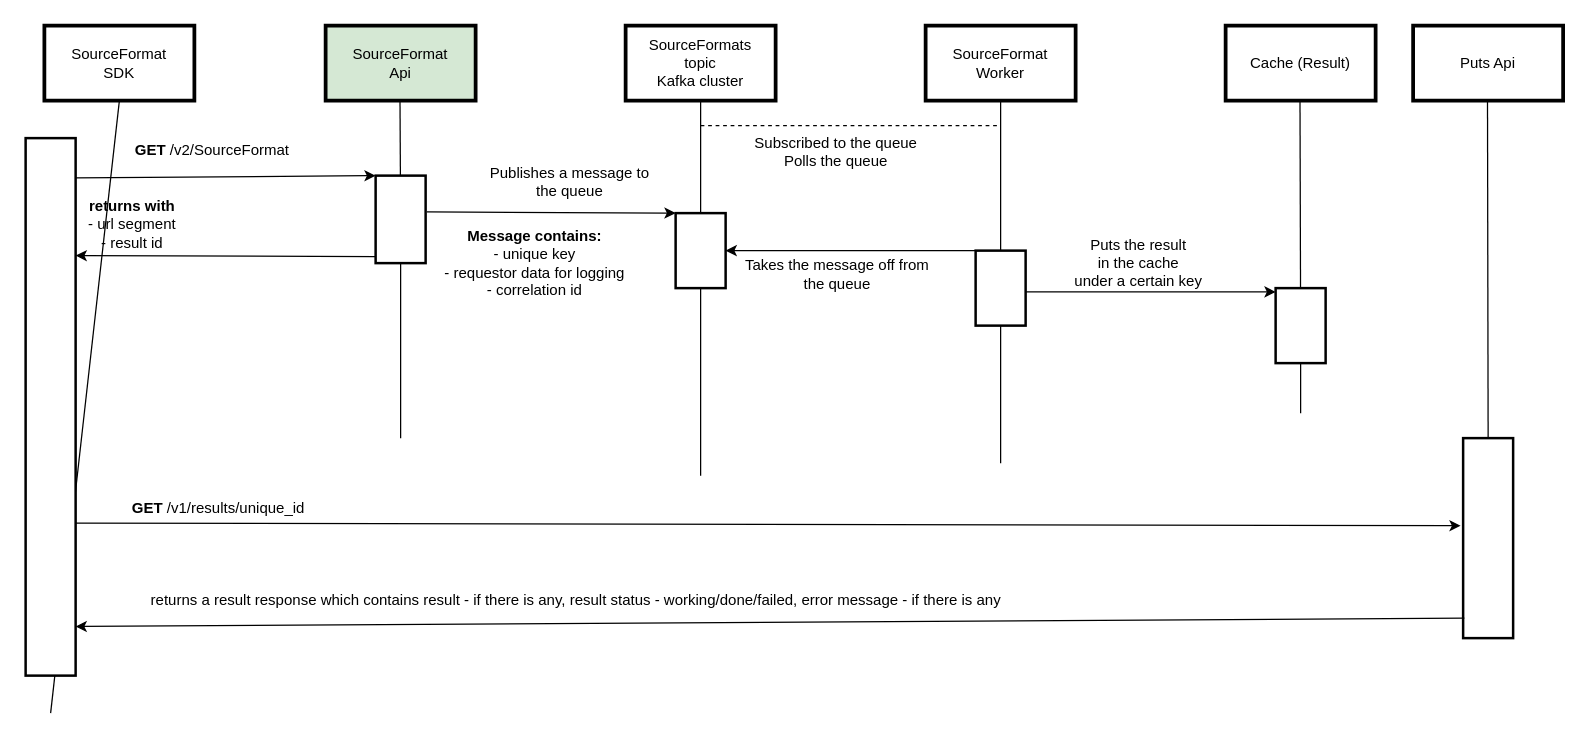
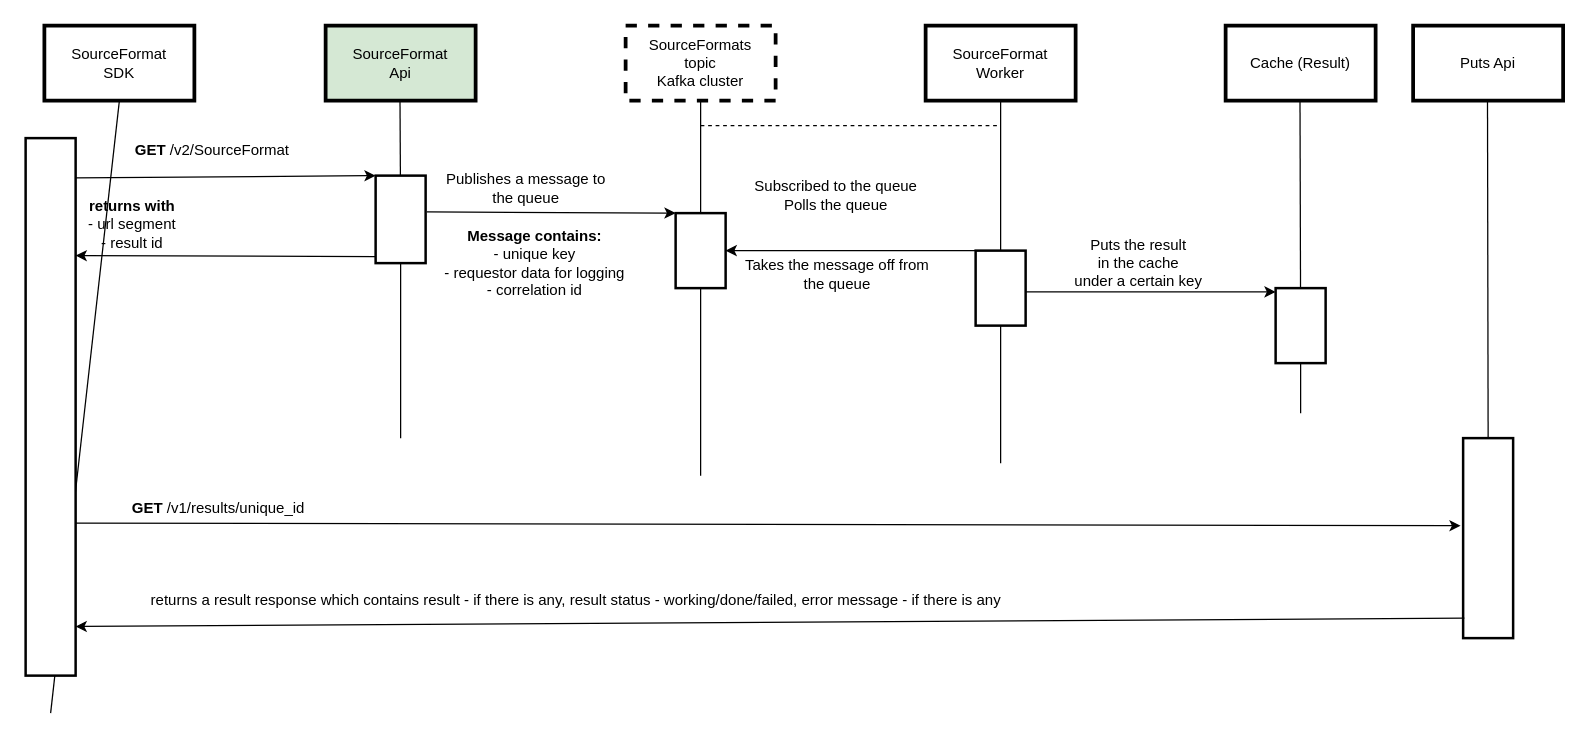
  <mxCell id="0" />
  <mxCell id="1" parent="0" />
  <mxCell id="2" value="SourceFormat&lt;br&gt;SDK" style="rounded=0;whiteSpace=wrap;html=1;strokeWidth=3;" parent="1" vertex="1"><mxGeometry x="35" y="20" width="120" height="60" as="geometry" /></mxCell>
  <mxCell id="3" value="SourceFormat&lt;br&gt;Api" style="rounded=0;whiteSpace=wrap;html=1;strokeWidth=3;fillColor=#d5e8d4;" parent="1" vertex="1"><mxGeometry x="260" y="20" width="120" height="60" as="geometry" /></mxCell>
  <mxCell id="4" value="" style="endArrow=none;html=1;rounded=0;entryX=0.5;entryY=1;entryDx=0;entryDy=0;" parent="1" target="2" edge="1"><mxGeometry width="50" height="50" relative="1" as="geometry"><mxPoint x="40" y="570" as="sourcePoint" /><mxPoint x="460" y="390" as="targetPoint" /></mxGeometry></mxCell>
  <mxCell id="5" value="" style="endArrow=none;html=1;rounded=0;entryX=0.5;entryY=1;entryDx=0;entryDy=0;startArrow=none;" parent="1" source="7" edge="1"><mxGeometry width="50" height="50" relative="1" as="geometry"><mxPoint x="319.5" y="790" as="sourcePoint" /><mxPoint x="319.5" y="80" as="targetPoint" /></mxGeometry></mxCell>
  <mxCell id="6" value="" style="rounded=0;whiteSpace=wrap;html=1;strokeWidth=2;" parent="1" vertex="1"><mxGeometry x="20" y="110" width="40" height="430" as="geometry" /></mxCell>
  <mxCell id="7" value="" style="rounded=0;whiteSpace=wrap;html=1;strokeWidth=2;" parent="1" vertex="1"><mxGeometry x="300" y="140" width="40" height="70" as="geometry" /></mxCell>
  <mxCell id="8" value="" style="endArrow=none;html=1;rounded=0;entryX=0.5;entryY=1;entryDx=0;entryDy=0;startArrow=none;" parent="1" target="7" edge="1"><mxGeometry width="50" height="50" relative="1" as="geometry"><mxPoint x="320" y="350" as="sourcePoint" /><mxPoint x="319.5" y="80" as="targetPoint" /></mxGeometry></mxCell>
  <mxCell id="9" value="" style="endArrow=classic;html=1;rounded=0;exitX=1;exitY=0.074;exitDx=0;exitDy=0;entryX=0;entryY=0;entryDx=0;entryDy=0;exitPerimeter=0;" parent="1" source="6" target="7" edge="1"><mxGeometry width="50" height="50" relative="1" as="geometry"><mxPoint x="410" y="440" as="sourcePoint" /><mxPoint x="460" y="390" as="targetPoint" /></mxGeometry></mxCell>
  <mxCell id="10" value="&lt;b&gt;GET&lt;/b&gt; /v2/SourceFormat" style="text;html=1;align=center;verticalAlign=middle;resizable=0;points=[];autosize=1;strokeColor=none;fillColor=none;" parent="1" vertex="1"><mxGeometry x="99" y="110" width="140" height="20" as="geometry" /></mxCell>
- <mxCell id="11" value="SourceFormats&lt;br&gt;topic&lt;br&gt;Kafka cluster" style="rounded=0;whiteSpace=wrap;html=1;strokeWidth=3;" parent="1" vertex="1"><mxGeometry x="500" y="20" width="120" height="60" as="geometry" /></mxCell>
+ <mxCell id="11" value="SourceFormats&lt;br&gt;topic&lt;br&gt;Kafka cluster" style="rounded=0;whiteSpace=wrap;html=1;strokeWidth=3;dashed=1;" parent="1" vertex="1"><mxGeometry x="500" y="20" width="120" height="60" as="geometry" /></mxCell>
  <mxCell id="12" value="" style="endArrow=none;html=1;rounded=0;entryX=0.5;entryY=1;entryDx=0;entryDy=0;startArrow=none;" parent="1" source="13" target="11" edge="1"><mxGeometry width="50" height="50" relative="1" as="geometry"><mxPoint x="560" y="800" as="sourcePoint" /><mxPoint x="560" y="160" as="targetPoint" /></mxGeometry></mxCell>
  <mxCell id="13" value="" style="rounded=0;whiteSpace=wrap;html=1;strokeWidth=2;" parent="1" vertex="1"><mxGeometry x="540" y="170" width="40" height="60" as="geometry" /></mxCell>
  <mxCell id="14" value="" style="endArrow=none;html=1;rounded=0;entryX=0.5;entryY=1;entryDx=0;entryDy=0;" parent="1" target="13" edge="1"><mxGeometry width="50" height="50" relative="1" as="geometry"><mxPoint x="560" y="380" as="sourcePoint" /><mxPoint x="560" y="80" as="targetPoint" /></mxGeometry></mxCell>
  <mxCell id="15" value="" style="endArrow=classic;html=1;rounded=0;exitX=1.025;exitY=0.414;exitDx=0;exitDy=0;entryX=0;entryY=0;entryDx=0;entryDy=0;exitPerimeter=0;" parent="1" source="7" target="13" edge="1"><mxGeometry width="50" height="50" relative="1" as="geometry"><mxPoint x="410" y="430" as="sourcePoint" /><mxPoint x="460" y="380" as="targetPoint" /></mxGeometry></mxCell>
- <mxCell id="16" value="Publishes a message to &lt;br&gt;the queue" style="text;html=1;align=center;verticalAlign=middle;resizable=0;points=[];autosize=1;strokeColor=none;fillColor=none;" parent="1" vertex="1"><mxGeometry x="385" y="130" width="140" height="30" as="geometry" /></mxCell>
+ <mxCell id="16" value="Publishes a message to &lt;br&gt;the queue" style="text;html=1;align=center;verticalAlign=middle;resizable=0;points=[];autosize=1;strokeColor=none;fillColor=none;" parent="1" vertex="1"><mxGeometry x="350" y="135" width="140" height="30" as="geometry" /></mxCell>
  <mxCell id="17" value="SourceFormat&lt;br&gt;Worker" style="rounded=0;whiteSpace=wrap;html=1;strokeWidth=3;" parent="1" vertex="1"><mxGeometry x="740" y="20" width="120" height="60" as="geometry" /></mxCell>
  <mxCell id="18" value="" style="endArrow=none;html=1;rounded=0;entryX=0.5;entryY=1;entryDx=0;entryDy=0;startArrow=none;" parent="1" source="21" target="17" edge="1"><mxGeometry width="50" height="50" relative="1" as="geometry"><mxPoint x="800" y="800" as="sourcePoint" /><mxPoint x="799.5" y="100" as="targetPoint" /></mxGeometry></mxCell>
  <mxCell id="19" value="" style="endArrow=none;dashed=1;html=1;rounded=0;" parent="1" edge="1"><mxGeometry width="50" height="50" relative="1" as="geometry"><mxPoint x="560" y="100" as="sourcePoint" /><mxPoint x="800" y="100" as="targetPoint" /></mxGeometry></mxCell>
- <mxCell id="20" value="Subscribed to the queue&lt;br&gt;Polls the queue" style="text;html=1;align=center;verticalAlign=middle;resizable=0;points=[];autosize=1;strokeColor=none;fillColor=none;" parent="1" vertex="1"><mxGeometry x="593" y="106" width="150" height="30" as="geometry" /></mxCell>
+ <mxCell id="20" value="Subscribed to the queue&lt;br&gt;Polls the queue" style="text;html=1;align=center;verticalAlign=middle;resizable=0;points=[];autosize=1;strokeColor=none;fillColor=none;" parent="1" vertex="1"><mxGeometry x="593" y="141" width="150" height="30" as="geometry" /></mxCell>
  <mxCell id="21" value="" style="rounded=0;whiteSpace=wrap;html=1;strokeWidth=2;" parent="1" vertex="1"><mxGeometry x="780" y="200" width="40" height="60" as="geometry" /></mxCell>
  <mxCell id="22" value="" style="endArrow=none;html=1;rounded=0;entryX=0.5;entryY=1;entryDx=0;entryDy=0;" parent="1" target="21" edge="1"><mxGeometry width="50" height="50" relative="1" as="geometry"><mxPoint x="800" y="370" as="sourcePoint" /><mxPoint x="800" y="80" as="targetPoint" /></mxGeometry></mxCell>
  <mxCell id="23" value="" style="endArrow=classic;html=1;rounded=0;exitX=1;exitY=0.5;exitDx=0;exitDy=0;entryX=0;entryY=0;entryDx=0;entryDy=0;strokeColor=none;" parent="1" edge="1"><mxGeometry width="50" height="50" relative="1" as="geometry"><mxPoint x="580" y="200" as="sourcePoint" /><mxPoint x="780" y="200" as="targetPoint" /></mxGeometry></mxCell>
  <mxCell id="24" value="" style="endArrow=classic;html=1;rounded=0;exitX=0;exitY=0;exitDx=0;exitDy=0;entryX=1;entryY=0.5;entryDx=0;entryDy=0;" parent="1" source="21" target="13" edge="1"><mxGeometry width="50" height="50" relative="1" as="geometry"><mxPoint x="460" y="370" as="sourcePoint" /><mxPoint x="410" y="420" as="targetPoint" /></mxGeometry></mxCell>
  <mxCell id="25" value="Takes the message off from&lt;br&gt;the queue" style="text;html=1;align=center;verticalAlign=middle;resizable=0;points=[];autosize=1;strokeColor=none;fillColor=none;" parent="1" vertex="1"><mxGeometry x="589" y="204" width="160" height="30" as="geometry" /></mxCell>
  <mxCell id="26" value="Cache (Result)" style="rounded=0;whiteSpace=wrap;html=1;strokeWidth=3;" parent="1" vertex="1"><mxGeometry x="980" y="20" width="120" height="60" as="geometry" /></mxCell>
  <mxCell id="27" value="" style="endArrow=none;html=1;rounded=0;entryX=0.5;entryY=1;entryDx=0;entryDy=0;startArrow=none;" parent="1" source="28" edge="1"><mxGeometry width="50" height="50" relative="1" as="geometry"><mxPoint x="1040" y="780" as="sourcePoint" /><mxPoint x="1039.5" y="80" as="targetPoint" /></mxGeometry></mxCell>
  <mxCell id="28" value="" style="rounded=0;whiteSpace=wrap;html=1;strokeWidth=2;" parent="1" vertex="1"><mxGeometry x="1020" y="230" width="40" height="60" as="geometry" /></mxCell>
  <mxCell id="29" value="" style="endArrow=none;html=1;rounded=0;entryX=0.5;entryY=1;entryDx=0;entryDy=0;startArrow=none;" parent="1" target="28" edge="1"><mxGeometry width="50" height="50" relative="1" as="geometry"><mxPoint x="1040" y="330" as="sourcePoint" /><mxPoint x="1039.5" y="80" as="targetPoint" /></mxGeometry></mxCell>
  <mxCell id="30" value="" style="endArrow=classic;html=1;rounded=0;exitX=1;exitY=0.5;exitDx=0;exitDy=0;entryX=0;entryY=0;entryDx=0;entryDy=0;" parent="1" edge="1"><mxGeometry width="50" height="50" relative="1" as="geometry"><mxPoint x="820" y="233" as="sourcePoint" /><mxPoint x="1020" y="233" as="targetPoint" /></mxGeometry></mxCell>
  <mxCell id="31" value="Puts the result&lt;br&gt;in the cache&lt;br&gt;under a certain key" style="text;html=1;align=center;verticalAlign=middle;resizable=0;points=[];autosize=1;strokeColor=none;fillColor=none;" parent="1" vertex="1"><mxGeometry x="850" y="185" width="120" height="50" as="geometry" /></mxCell>
  <mxCell id="32" value="" style="endArrow=classic;html=1;rounded=0;exitX=0;exitY=1;exitDx=0;exitDy=0;entryX=1;entryY=0.44;entryDx=0;entryDy=0;entryPerimeter=0;" parent="1" edge="1"><mxGeometry width="50" height="50" relative="1" as="geometry"><mxPoint x="300" y="204.8" as="sourcePoint" /><mxPoint x="60" y="204" as="targetPoint" /></mxGeometry></mxCell>
  <mxCell id="33" value="&lt;b&gt;returns with&lt;/b&gt;&lt;br&gt;- url segment&lt;br&gt;- result id" style="text;html=1;align=center;verticalAlign=middle;resizable=0;points=[];autosize=1;strokeColor=none;fillColor=none;" parent="1" vertex="1"><mxGeometry x="60" y="154" width="90" height="50" as="geometry" /></mxCell>
  <mxCell id="34" value="&lt;b&gt;Message contains:&lt;/b&gt;&lt;br&gt;- unique key&lt;br&gt;- requestor data for logging&lt;br&gt;- correlation id" style="text;html=1;align=center;verticalAlign=middle;resizable=0;points=[];autosize=1;strokeColor=none;fillColor=none;" parent="1" vertex="1"><mxGeometry x="347" y="180" width="160" height="60" as="geometry" /></mxCell>
  <mxCell id="35" value="" style="endArrow=classic;html=1;rounded=0;exitX=1;exitY=0.05;exitDx=0;exitDy=0;entryX=-0.05;entryY=0.438;entryDx=0;entryDy=0;exitPerimeter=0;entryPerimeter=0;" parent="1" edge="1" target="37"><mxGeometry width="50" height="50" relative="1" as="geometry"><mxPoint x="60" y="418" as="sourcePoint" /><mxPoint x="300" y="416" as="targetPoint" /></mxGeometry></mxCell>
  <mxCell id="36" value="&lt;b&gt;GET&lt;/b&gt; /v1/results/unique_id" style="text;html=1;align=center;verticalAlign=middle;resizable=0;points=[];autosize=1;strokeColor=none;fillColor=none;" parent="1" vertex="1"><mxGeometry x="99" y="396" width="150" height="20" as="geometry" /></mxCell>
  <mxCell id="37" value="" style="rounded=0;whiteSpace=wrap;html=1;strokeWidth=2;" parent="1" vertex="1"><mxGeometry x="1170" y="350" width="40" height="160" as="geometry" /></mxCell>
  <mxCell id="38" value="" style="endArrow=classic;html=1;rounded=0;exitX=0.025;exitY=0.9;exitDx=0;exitDy=0;entryX=1;entryY=0.298;entryDx=0;entryDy=0;entryPerimeter=0;exitPerimeter=0;" parent="1" edge="1" source="37"><mxGeometry width="50" height="50" relative="1" as="geometry"><mxPoint x="300" y="500" as="sourcePoint" /><mxPoint x="60" y="500.72" as="targetPoint" /></mxGeometry></mxCell>
  <mxCell id="39" value="returns a result response which contains result - if there is any, result status - working/done/failed, error message - if there is any" style="text;html=1;align=center;verticalAlign=middle;resizable=0;points=[];autosize=1;strokeColor=none;fillColor=none;" parent="1" vertex="1"><mxGeometry x="110" y="470" width="700" height="20" as="geometry" /></mxCell>
  <mxCell id="40" value="Puts Api" style="rounded=0;whiteSpace=wrap;html=1;strokeWidth=3;" vertex="1" parent="1"><mxGeometry x="1130" y="20" width="120" height="60" as="geometry" /></mxCell>
  <mxCell id="41" value="" style="endArrow=none;html=1;rounded=0;entryX=0.5;entryY=1;entryDx=0;entryDy=0;startArrow=none;" edge="1" parent="1"><mxGeometry width="50" height="50" relative="1" as="geometry"><mxPoint x="1190" y="350" as="sourcePoint" /><mxPoint x="1189.5" y="80" as="targetPoint" /></mxGeometry></mxCell>
